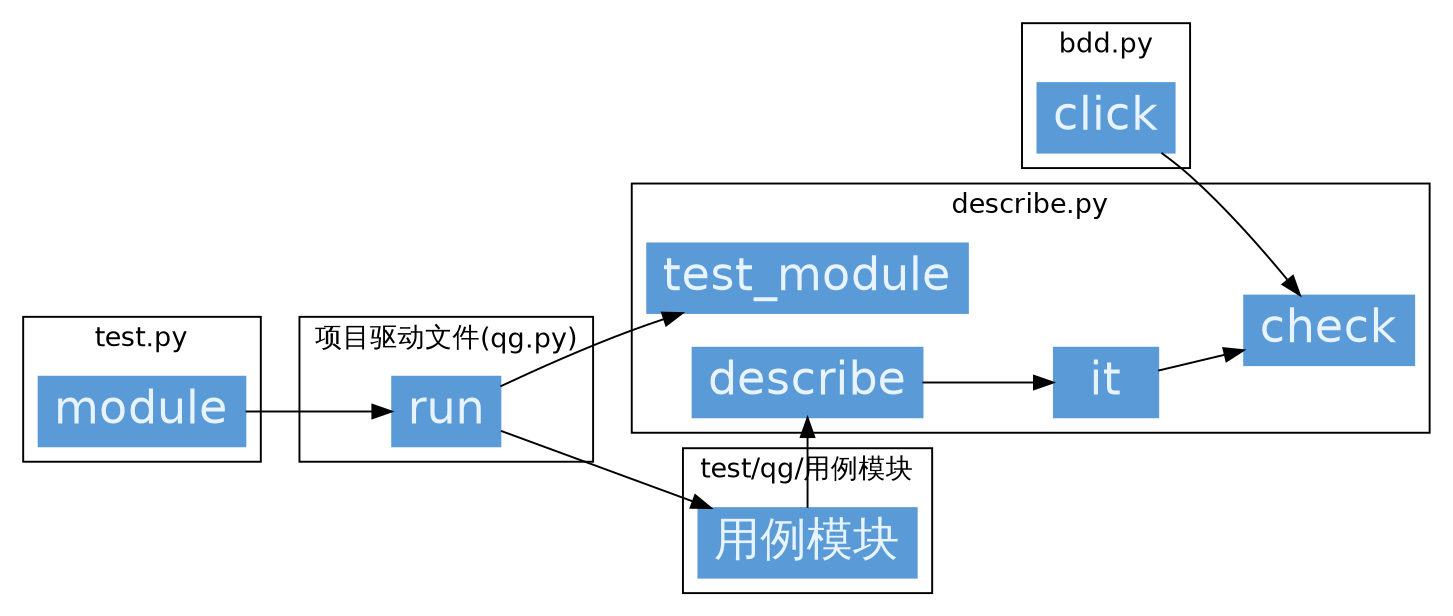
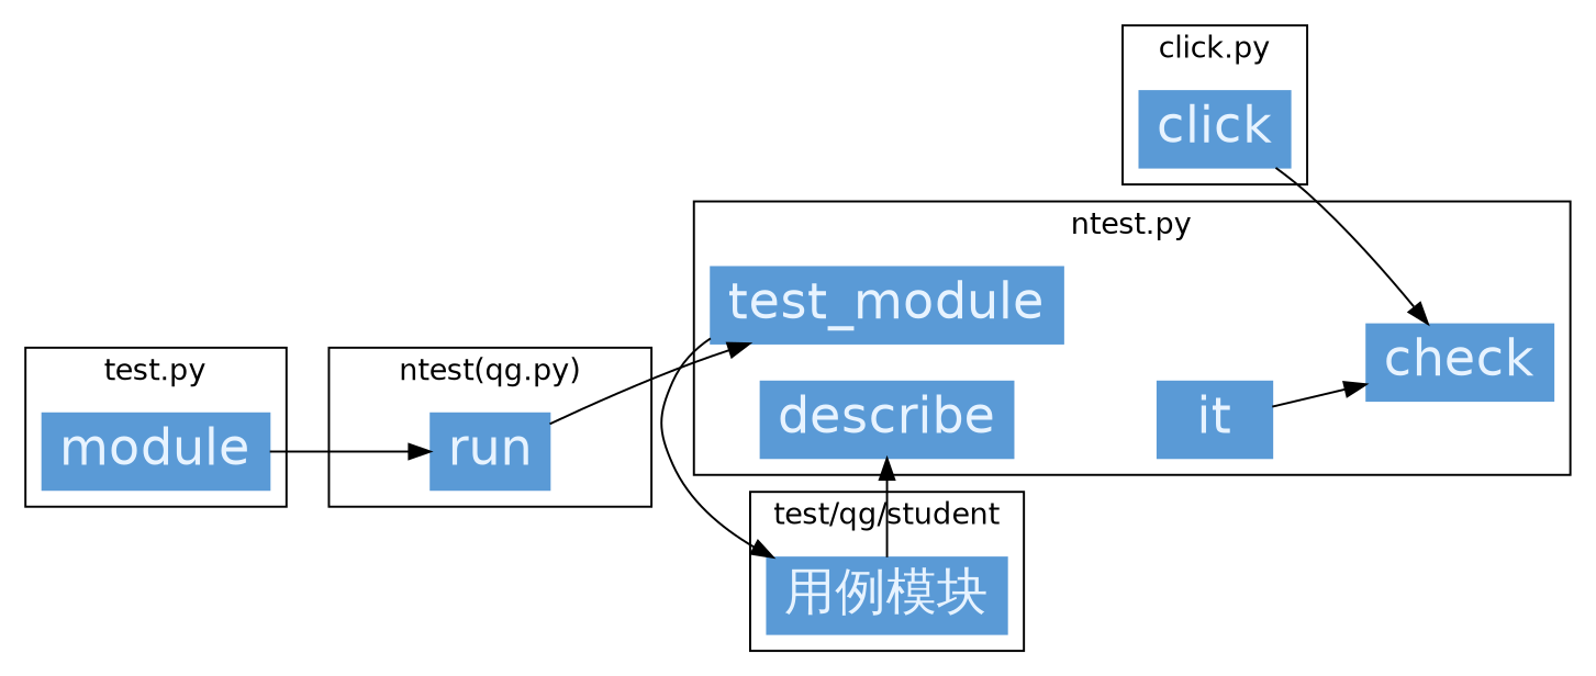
  digraph {
    fontname="DejaVu Sans"
    rankdir=LR
    node [color="#5A9AD6" fontcolor="#E7F3FF" fontname="DejaVu Sans" fontsize=24 shape=box style=filled]
    edge [fontname="DejaVu Sans"]
    test_module
    describe
    it
    check
    click
    n6 [label=module]
    run
    n8 [label="用例模块"]
    subgraph cluster_1 {
-     label="describe.py"
+     label="ntest.py"
      test_module
      describe
      it
      check
    }
    subgraph cluster_2 {
-     label="bdd.py"
+     label="click.py"
      click
    }
    subgraph cluster_3 {
      label="test.py"
      n6
    }
    subgraph cluster_4 {
-     label="项目驱动文件(qg.py)"
+     label="ntest(qg.py)"
      run
    }
    subgraph cluster_5 {
-     label="test/qg/用例模块"
+     label="test/qg/student"
      n8
    }
-   run -> n8
-   describe -> it
+   test_module -> n8
    it -> check
    click -> check
    n6 -> run
    run -> test_module
    n8 -> describe
  }
